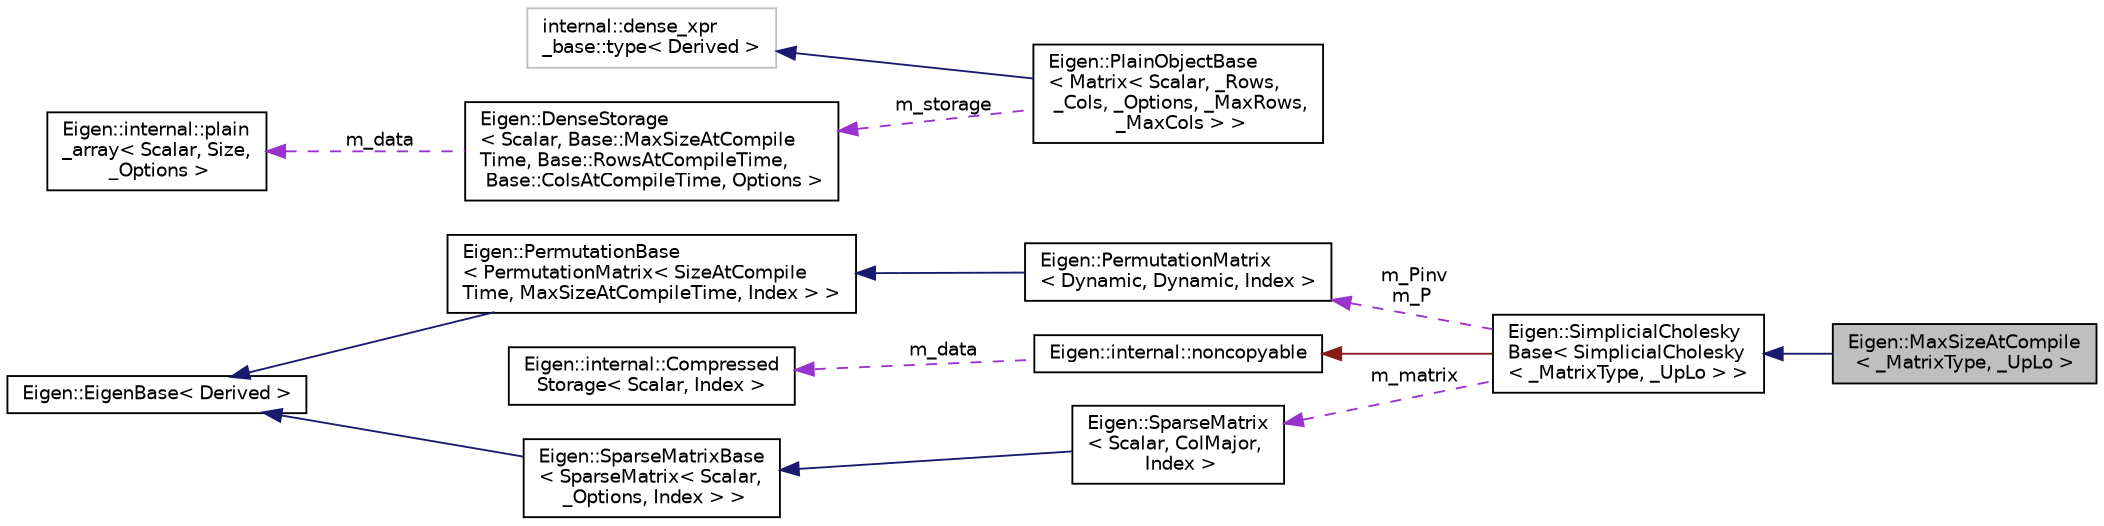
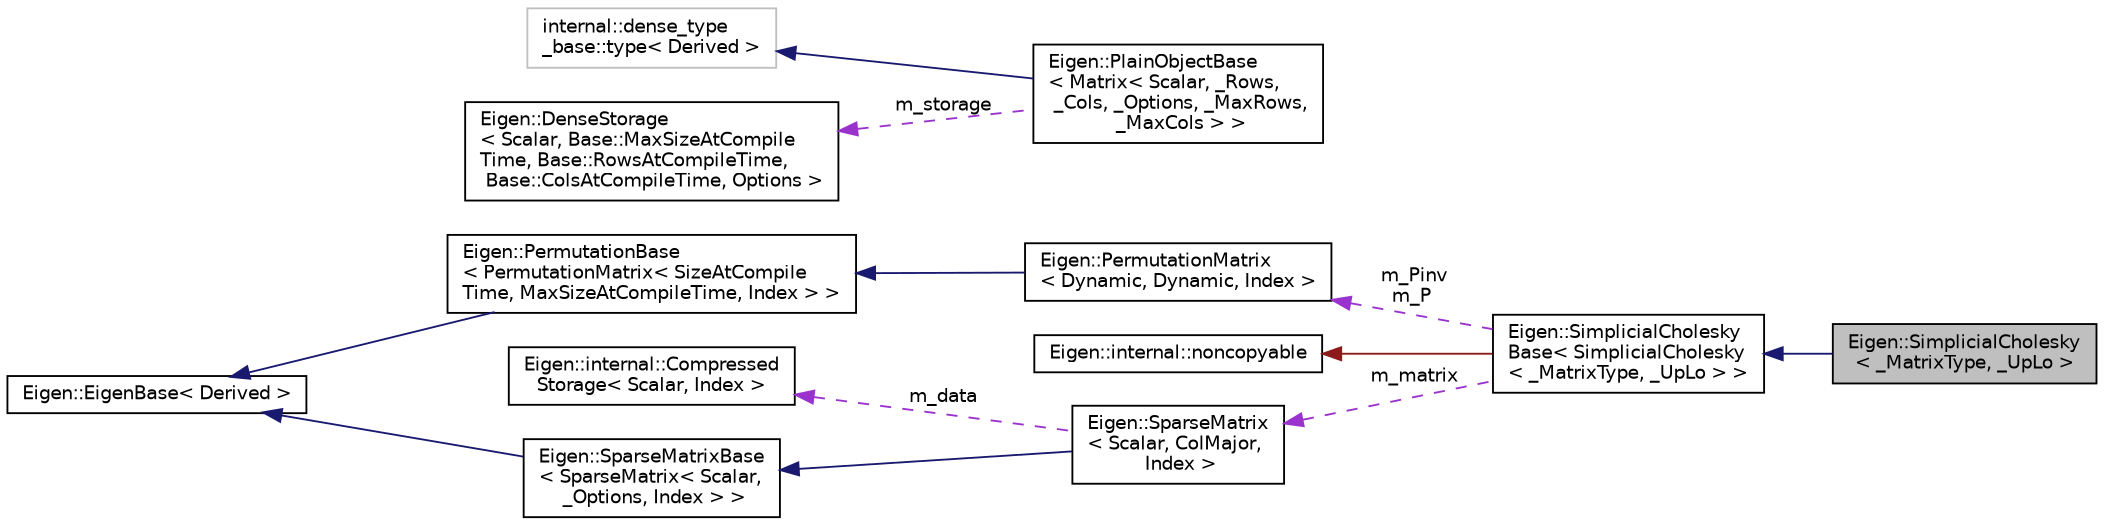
  digraph {
    rankdir=LR
    node [color=black fillcolor=white fontname=Helvetica fontsize=10 shape=record style=filled]
    edge [color=midnightblue dir=back fontname=Helvetica fontsize=10 labelfontname=Helvetica labelfontsize=10 style=solid]
-   n1 [fillcolor=grey75 fontcolor=black height=0.2 label="Eigen::MaxSizeAtCompile\l\< _MatrixType, _UpLo \>" width=0.4]
+   n1 [fillcolor=grey75 fontcolor=black height=0.2 label="Eigen::SimplicialCholesky\l\< _MatrixType, _UpLo \>" width=0.4]
    n2 [height=0.2 label="Eigen::SimplicialCholesky\lBase\< SimplicialCholesky\l\< _MatrixType, _UpLo \> \>" width=0.4]
    n3 [height=0.2 label="Eigen::internal::noncopyable" width=0.4]
    n4 [height=0.2 label="Eigen::PlainObjectBase\l\< Matrix\< Scalar, _Rows,\l _Cols, _Options, _MaxRows,\l _MaxCols \> \>" width=0.4]
-   n5 [color=grey75 height=0.2 label="internal::dense_xpr\l_base::type\< Derived \>" width=0.4]
+   n5 [color=grey75 height=0.2 label="internal::dense_type\l_base::type\< Derived \>" width=0.4]
    n6 [height=0.2 label="Eigen::DenseStorage\l\< Scalar, Base::MaxSizeAtCompile\lTime, Base::RowsAtCompileTime,\l Base::ColsAtCompileTime, Options \>" width=0.4]
-   n7 [height=0.2 label="Eigen::internal::plain\l_array\< Scalar, Size,\l _Options \>" width=0.4]
    n8 [height=0.2 label="Eigen::PermutationMatrix\l\< Dynamic, Dynamic, Index \>" width=0.4]
    n9 [height=0.2 label="Eigen::PermutationBase\l\< PermutationMatrix\< SizeAtCompile\lTime, MaxSizeAtCompileTime, Index \> \>" width=0.4]
    n10 [height=0.2 label="Eigen::EigenBase\< Derived \>" width=0.4]
    n11 [height=0.2 label="Eigen::SparseMatrixBase\l\< SparseMatrix\< Scalar,\l _Options, Index \> \>" width=0.4]
    n12 [height=0.2 label="Eigen::SparseMatrix\l\< Scalar, ColMajor,\l Index \>" width=0.4]
    n13 [height=0.2 label="Eigen::internal::Compressed\lStorage\< Scalar, Index \>" width=0.4]
    n2 -> n1
    n3 -> n2 [color=firebrick4]
    n5 -> n4
    n6 -> n4 [color=darkorchid3 label=" m_storage" style=dashed]
-   n7 -> n6 [color=darkorchid3 label=" m_data" style=dashed]
    n8 -> n2 [color=darkorchid3 label=" m_Pinv\nm_P" style=dashed]
    n9 -> n8
    n10 -> n9
    n10 -> n11
    n11 -> n12
    n12 -> n2 [color=darkorchid3 label=" m_matrix" style=dashed]
-   n13 -> n3 [color=darkorchid3 label=" m_data" style=dashed]
+   n13 -> n12 [color=darkorchid3 label=" m_data" style=dashed]
  }
